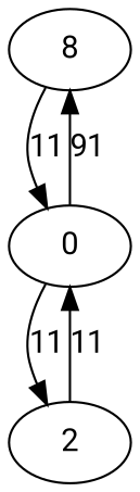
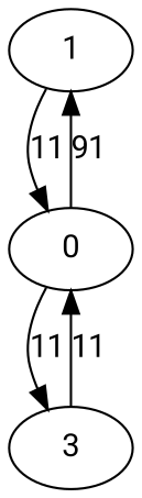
  digraph {
    fontname=Roboto
    node [fontname=Roboto]
    edge [fontname=Roboto]
-   1 [label=8]
+   1
    0
-   2
+   2 [label=3]
    1 -> 0 [label=11]
    0 -> 1 [label=91]
    0 -> 2 [label=11]
    2 -> 0 [label=11]
  }
